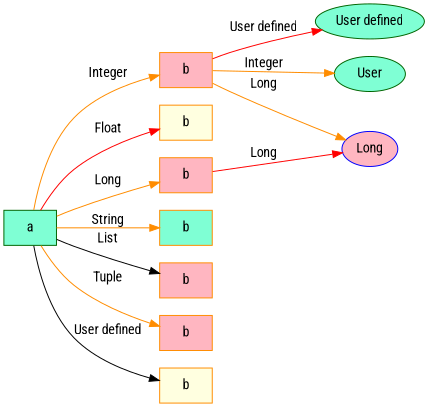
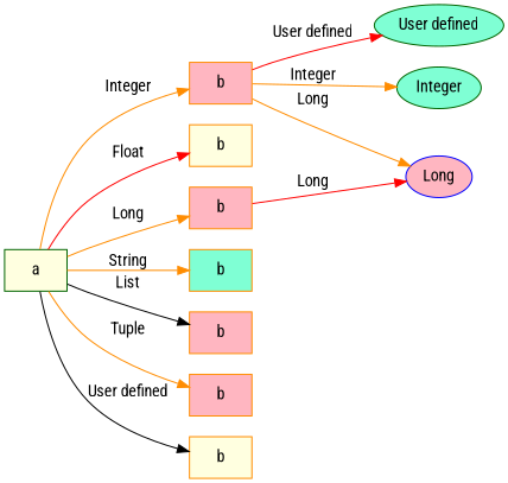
  digraph {
    fontname="Roboto Condensed"
    rankdir=LR
    node [color=darkorange fillcolor=lightpink fontname="Roboto Condensed" shape=box style=filled]
    edge [color=darkorange fontname="Roboto Condensed"]
-   n1 [color=darkgreen fillcolor=aquamarine label=a]
+   n1 [color=darkgreen fillcolor=lightyellow label=a]
    n2 [label=b]
    n3 [fillcolor=lightyellow label=b]
    n4 [label=b]
    n5 [fillcolor=aquamarine label=b]
    n6 [label=b]
    n7 [label=b]
    n8 [fillcolor=lightyellow label=b]
-   n9 [color=darkgreen fillcolor=aquamarine label=User shape=""]
+   n9 [color=darkgreen fillcolor=aquamarine label=Integer shape=""]
    n10 [color=blue label=Long shape=""]
    n11 [color=darkgreen fillcolor=aquamarine label="User defined" shape=""]
    n1 -> n2 [label=Integer]
    n1 -> n3 [color=red label=Float]
    n1 -> n4 [label=Long]
    n1 -> n5 [label=String]
    n1 -> n6 [color=black label=List]
    n1 -> n7 [label=Tuple]
    n1 -> n8 [color=black label="User defined"]
    n2 -> n9 [label=Integer]
    n2 -> n10 [label=Long]
    n2 -> n11 [color=red label="User defined"]
    n4 -> n10 [color=red label=Long]
  }
